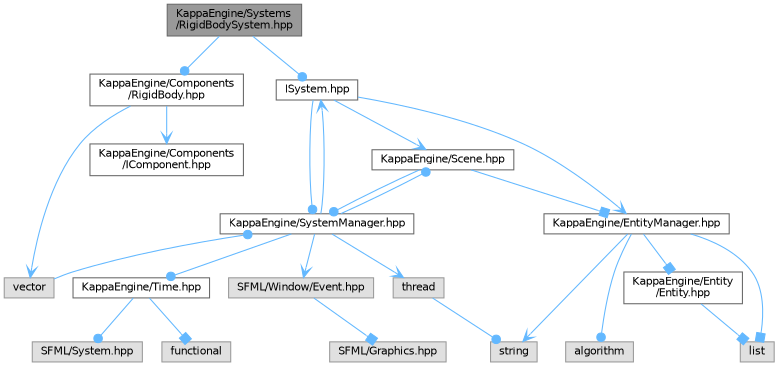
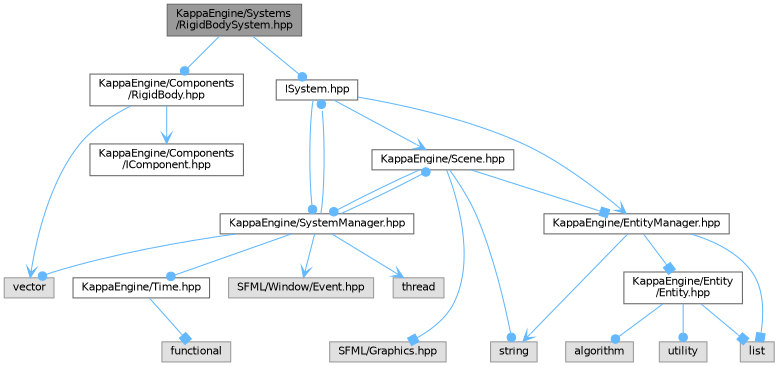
  digraph {
    node [color=grey60 fillcolor="#E0E0E0" fontname=Helvetica fontsize=10 shape=box style=filled]
    edge [arrowhead=dot color=steelblue1 fontname=Helvetica fontsize=10 labelfontname=Helvetica labelfontsize=10 style=solid]
    n1 [color=gray40 fillcolor=grey60 fontcolor=black height=0.2 label="KappaEngine/Systems\l/RigidBodySystem.hpp" width=0.4]
    n2 [color=grey40 fillcolor=white height=0.2 label="ISystem.hpp" width=0.4]
    n3 [color=grey40 fillcolor=white height=0.2 label="KappaEngine/Components\l/RigidBody.hpp" width=0.4]
    n4 [color=grey40 fillcolor=white height=0.2 label="KappaEngine/EntityManager.hpp" width=0.4]
    n5 [color=grey40 fillcolor=white height=0.2 label="KappaEngine/Scene.hpp" width=0.4]
    n6 [color=grey40 fillcolor=white height=0.2 label="KappaEngine/SystemManager.hpp" width=0.4]
    n7 [color=grey40 fillcolor=white height=0.2 label="KappaEngine/Components\l/IComponent.hpp" width=0.4]
    n8 [height=0.2 label=vector width=0.4]
    n9 [height=0.2 label=list width=0.4]
    n10 [height=0.2 label=string width=0.4]
    n11 [color=grey40 fillcolor=white height=0.2 label="KappaEngine/Entity\l/Entity.hpp" width=0.4]
    n12 [height=0.2 label="SFML/Graphics.hpp" width=0.4]
    n13 [height=0.2 label=thread width=0.4]
    n14 [height=0.2 label="SFML/Window/Event.hpp" width=0.4]
    n15 [color=grey40 fillcolor=white height=0.2 label="KappaEngine/Time.hpp" width=0.4]
    n16 [height=0.2 label=algorithm width=0.4]
-   n18 [height=0.2 label="SFML/System.hpp" width=0.4]
+   n17 [height=0.2 label=utility width=0.4]
    n19 [height=0.2 label=functional width=0.4]
    n1 -> n2
    n1 -> n3
    n2 -> n4 [arrowhead=vee]
    n2 -> n5 [arrowhead=vee]
    n2 -> n6
    n3 -> n7 [arrowhead=vee]
    n3 -> n8 [arrowhead=vee]
    n4 -> n9 [arrowhead=box]
    n4 -> n10 [arrowhead=vee]
    n4 -> n11 [arrowhead=box]
    n5 -> n4 [arrowhead=box]
    n5 -> n6
-   n13 -> n10
-   n14 -> n12 [arrowhead=box]
-   n6 -> n2 [arrowhead=vee]
+   n5 -> n10
+   n5 -> n12 [arrowhead=box]
+   n6 -> n2
    n6 -> n5
-   n8 -> n6
+   n6 -> n8
    n6 -> n13 [arrowhead=vee]
    n6 -> n14 [arrowhead=vee]
    n6 -> n15
    n11 -> n9 [arrowhead=box]
-   n4 -> n16
-   n15 -> n18
+   n11 -> n16
+   n11 -> n17
    n15 -> n19 [arrowhead=box]
  }
